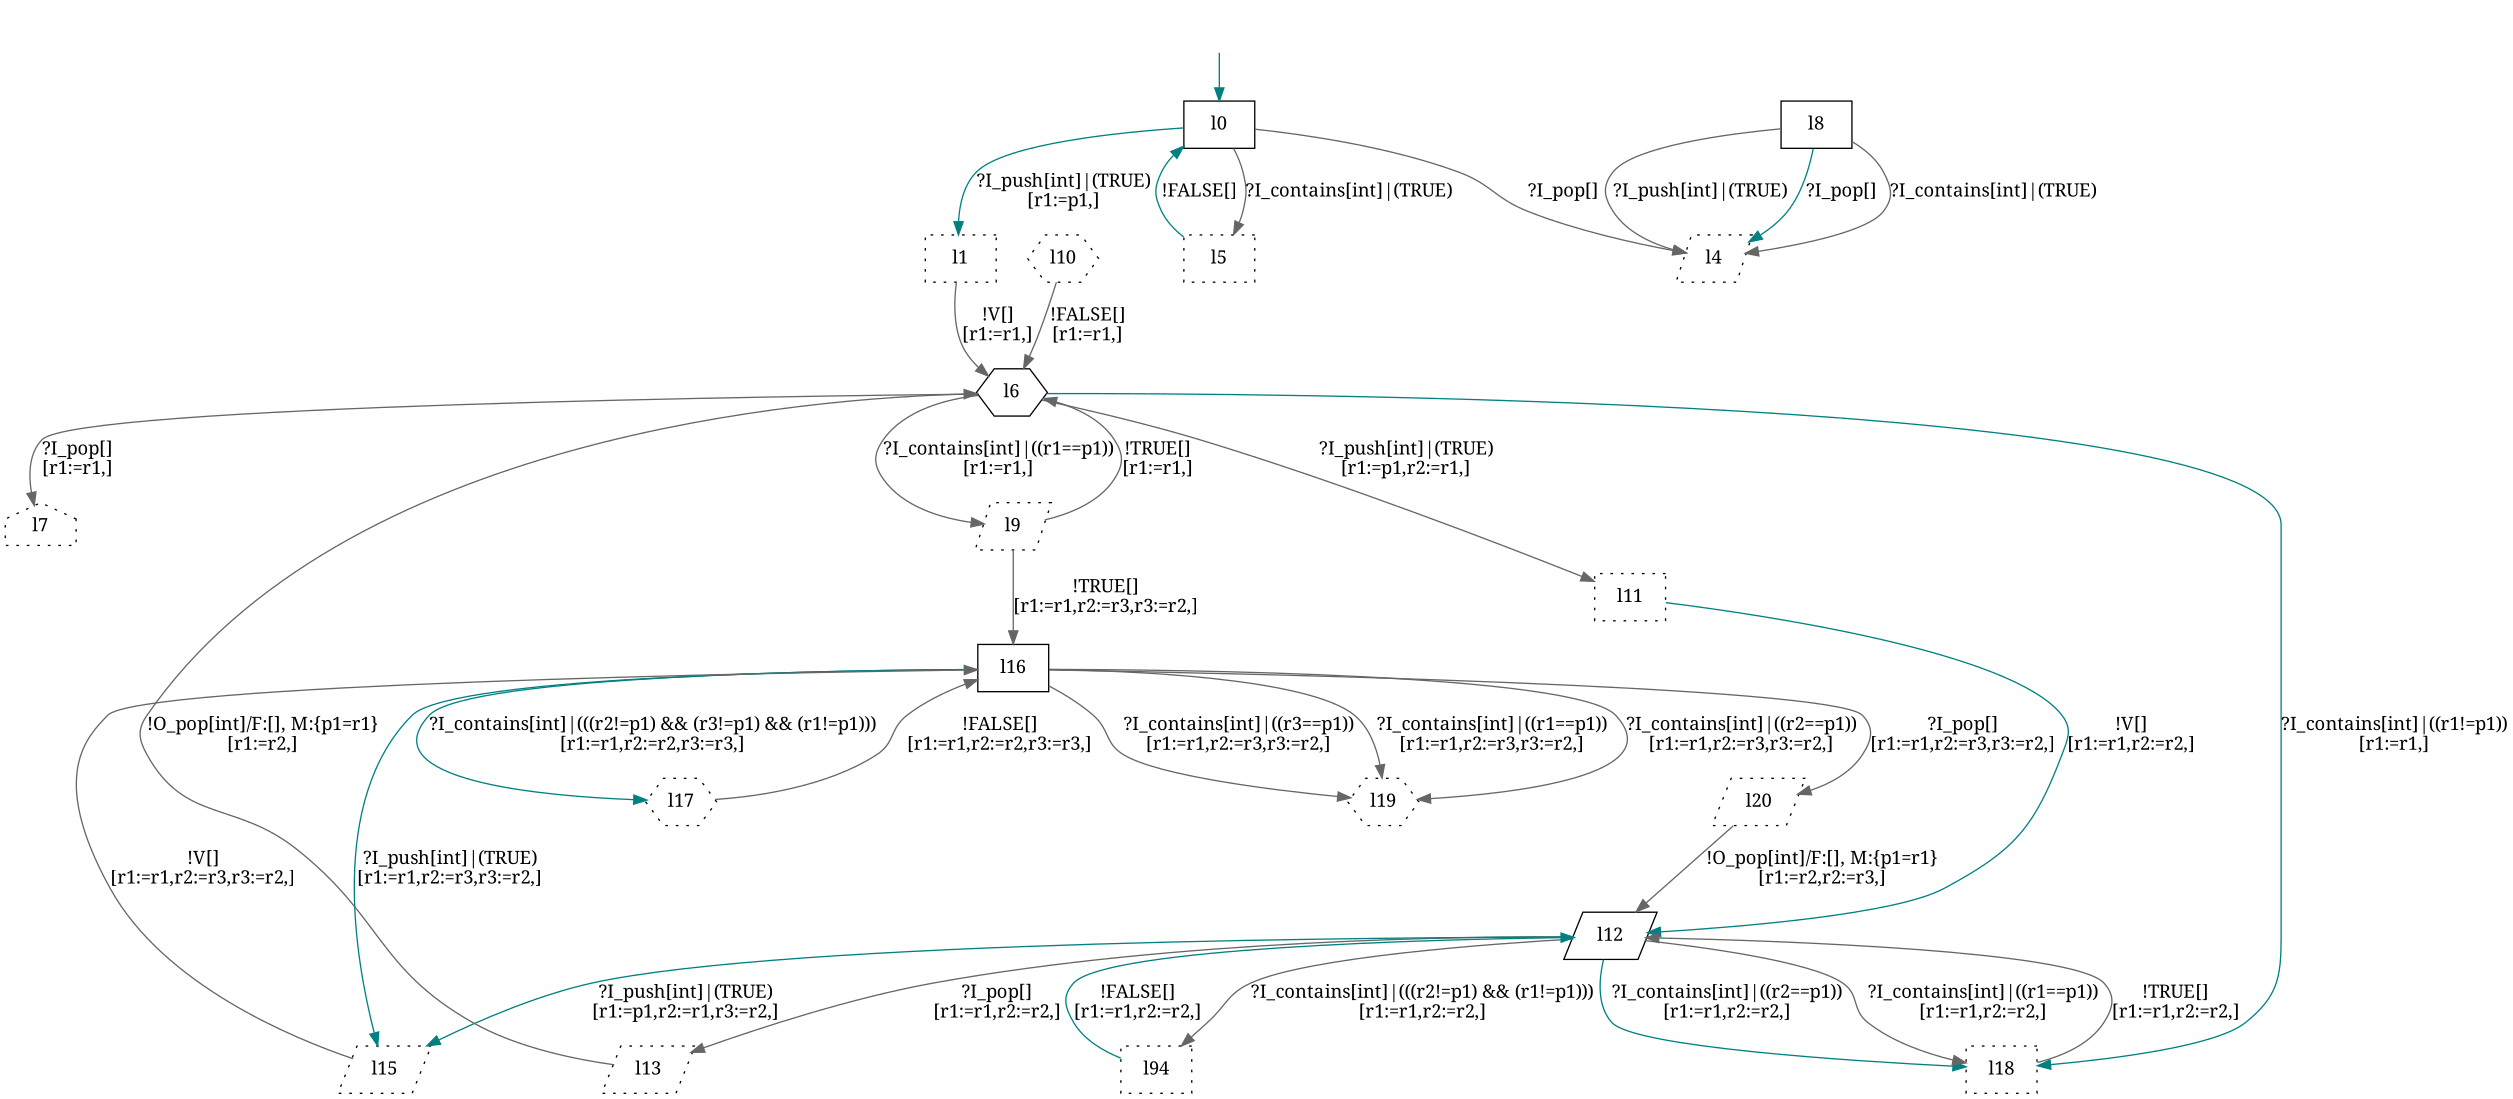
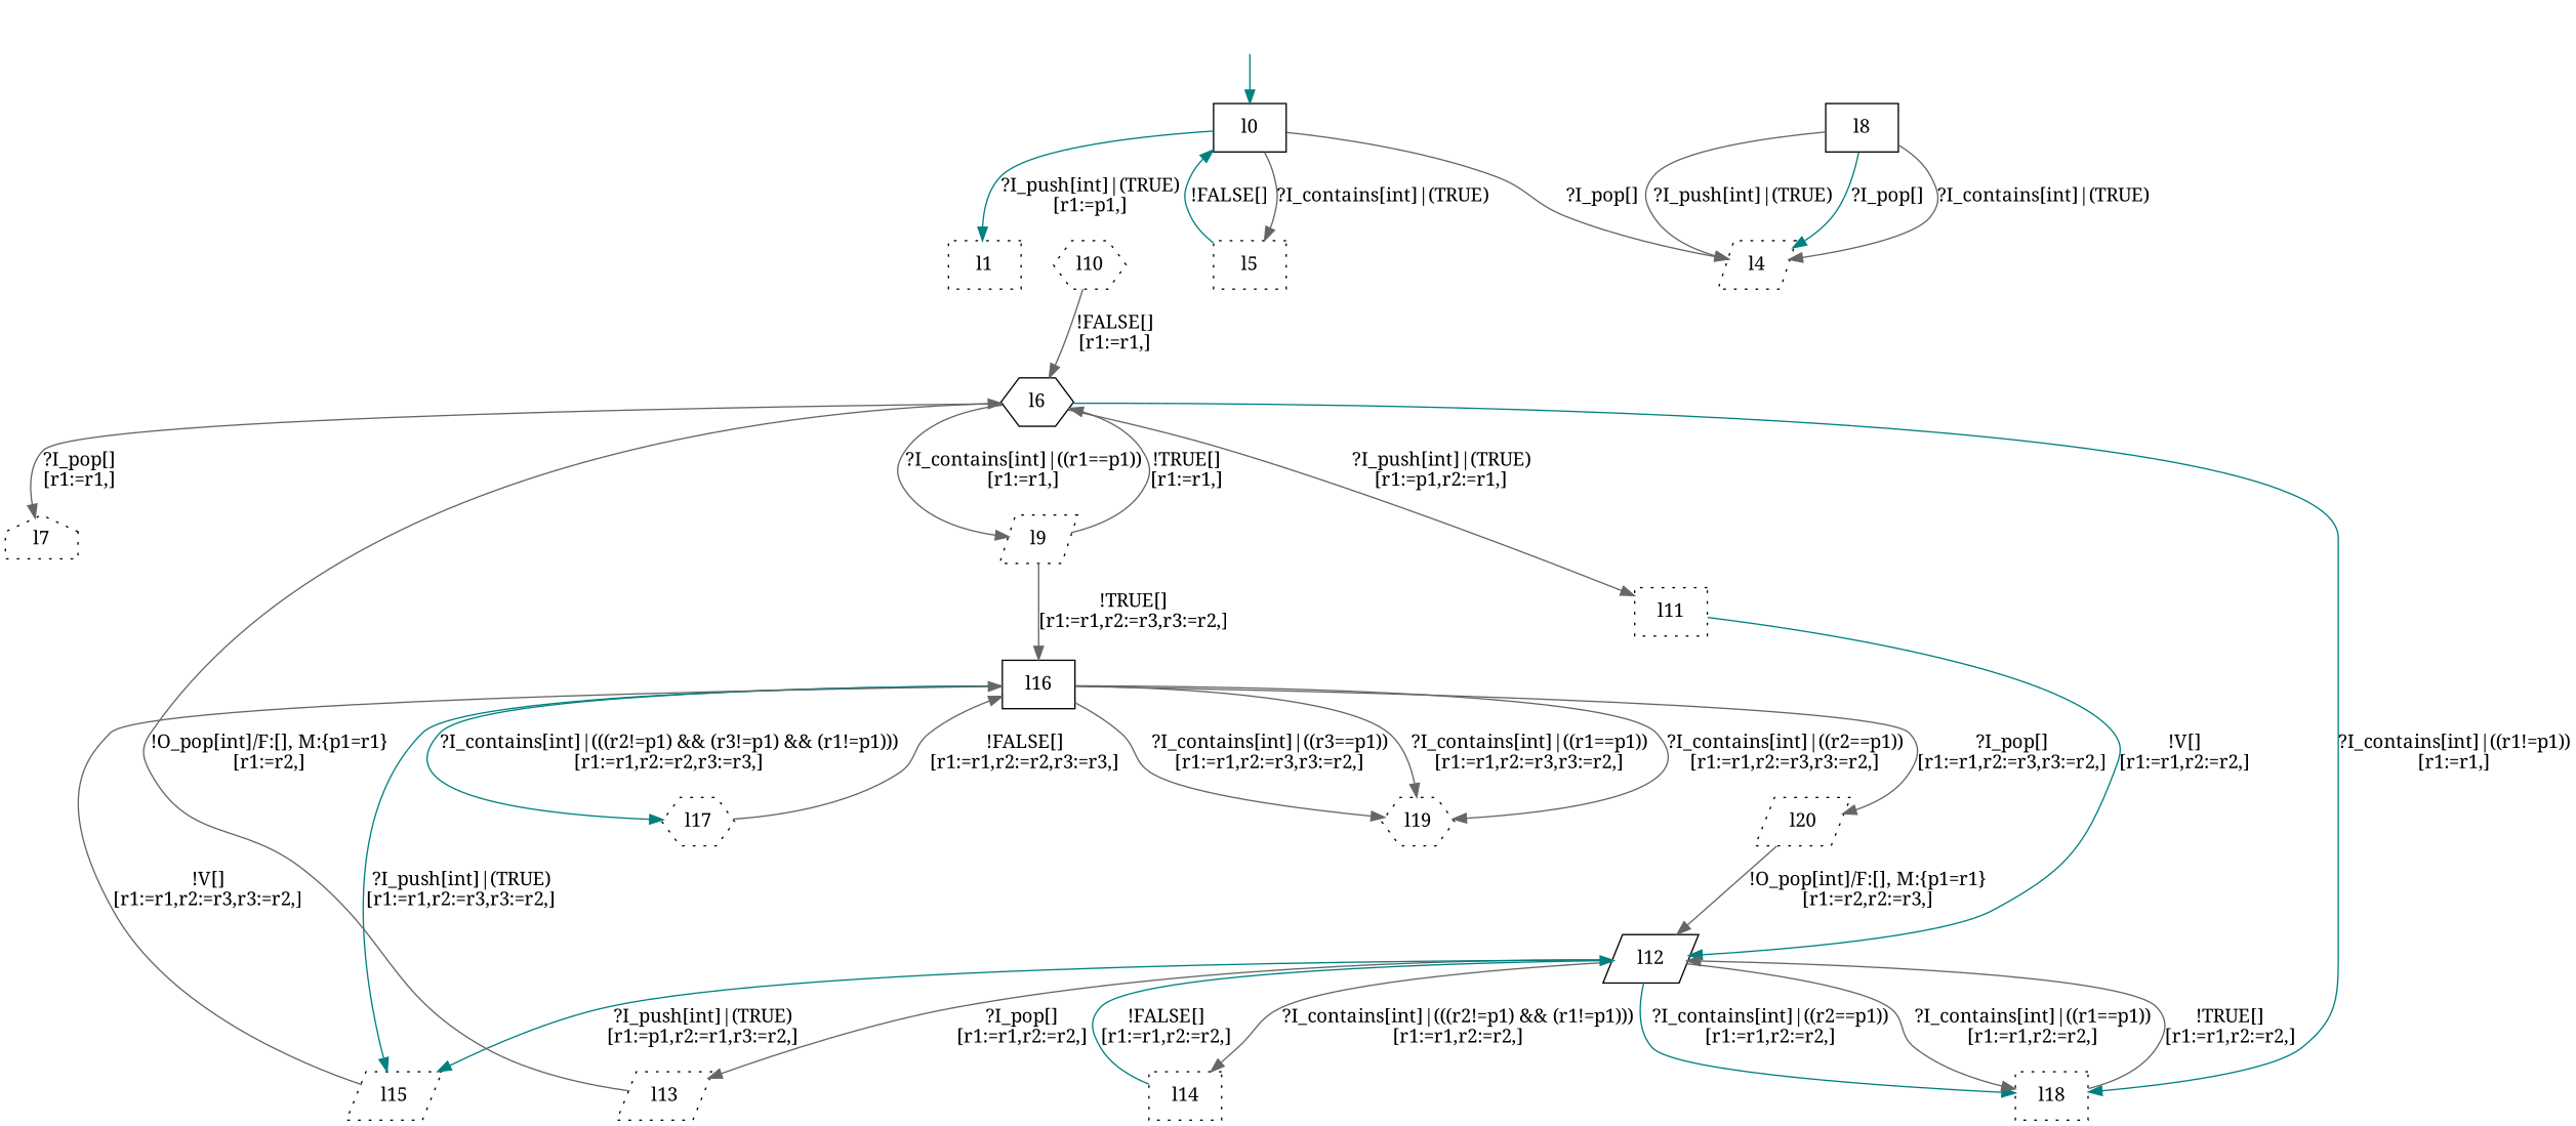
  digraph {
    fontname="Noto Serif"
    node [fontname="Noto Serif" shape=box style=dotted]
    edge [color=gray40 fontname="Noto Serif"]
    "" [shape=none style=""]
    l0 [style=solid]
    l1
    l4 [shape=parallelogram]
    l5
    l6 [shape=hexagon style=solid]
    l7 [shape=house]
    l9 [shape=parallelogram]
    l11
    l18
    l8 [style=solid]
    l16 [style=solid]
    l10 [shape=hexagon]
    l12 [shape=parallelogram style=solid]
    l13 [shape=parallelogram]
-   l14 [label=l94]
+   l14
    l15 [shape=parallelogram]
    l17 [shape=hexagon]
    l19 [shape=hexagon]
    l20 [shape=parallelogram]
    "" -> l0 [color=teal]
    l0 -> l1 [color=teal label=<?I_push[int]|(TRUE)<BR />[r1:=p1,]>]
    l0 -> l4 [label=<?I_pop[]>]
    l0 -> l5 [label=<?I_contains[int]|(TRUE)>]
-   l1 -> l6 [label=<!V[]<BR />[r1:=r1,]>]
    l5 -> l0 [color=teal label=<!FALSE[]>]
    l6 -> l7 [label=<?I_pop[]<BR />[r1:=r1,]>]
    l6 -> l9 [label=<?I_contains[int]|((r1==p1))<BR />[r1:=r1,]>]
    l6 -> l11 [label=<?I_push[int]|(TRUE)<BR />[r1:=p1,r2:=r1,]>]
    l6 -> l18 [color=teal label=<?I_contains[int]|((r1!=p1))<BR />[r1:=r1,]>]
    l9 -> l6 [label=<!TRUE[]<BR />[r1:=r1,]>]
    l9 -> l16 [label=<!TRUE[]<BR />[r1:=r1,r2:=r3,r3:=r2,]>]
    l11 -> l12 [color=teal label=<!V[]<BR />[r1:=r1,r2:=r2,]>]
    l18 -> l12 [label=<!TRUE[]<BR />[r1:=r1,r2:=r2,]>]
    l8 -> l4 [label=<?I_push[int]|(TRUE)>]
    l8 -> l4 [color=teal label=<?I_pop[]>]
    l8 -> l4 [label=<?I_contains[int]|(TRUE)>]
    l16 -> l15 [color=teal label=<?I_push[int]|(TRUE)<BR />[r1:=r1,r2:=r3,r3:=r2,]>]
    l16 -> l17 [color=teal label=<?I_contains[int]|(((r2!=p1) &amp;&amp; (r3!=p1) &amp;&amp; (r1!=p1)))<BR />[r1:=r1,r2:=r2,r3:=r3,]>]
    l16 -> l19 [label=<?I_contains[int]|((r2==p1))<BR />[r1:=r1,r2:=r3,r3:=r2,]>]
    l16 -> l19 [label=<?I_contains[int]|((r3==p1))<BR />[r1:=r1,r2:=r3,r3:=r2,]>]
    l16 -> l19 [label=<?I_contains[int]|((r1==p1))<BR />[r1:=r1,r2:=r3,r3:=r2,]>]
    l16 -> l20 [label=<?I_pop[]<BR />[r1:=r1,r2:=r3,r3:=r2,]>]
    l10 -> l6 [label=<!FALSE[]<BR />[r1:=r1,]>]
    l12 -> l18 [color=teal label=<?I_contains[int]|((r2==p1))<BR />[r1:=r1,r2:=r2,]>]
    l12 -> l18 [label=<?I_contains[int]|((r1==p1))<BR />[r1:=r1,r2:=r2,]>]
    l12 -> l13 [label=<?I_pop[]<BR />[r1:=r1,r2:=r2,]>]
    l12 -> l14 [label=<?I_contains[int]|(((r2!=p1) &amp;&amp; (r1!=p1)))<BR />[r1:=r1,r2:=r2,]>]
    l12 -> l15 [color=teal label=<?I_push[int]|(TRUE)<BR />[r1:=p1,r2:=r1,r3:=r2,]>]
    l13 -> l6 [label=<!O_pop[int]/F:[], M:{p1=r1}<BR />[r1:=r2,]>]
    l14 -> l12 [color=teal label=<!FALSE[]<BR />[r1:=r1,r2:=r2,]>]
    l15 -> l16 [label=<!V[]<BR />[r1:=r1,r2:=r3,r3:=r2,]>]
    l17 -> l16 [label=<!FALSE[]<BR />[r1:=r1,r2:=r2,r3:=r3,]>]
    l20 -> l12 [label=<!O_pop[int]/F:[], M:{p1=r1}<BR />[r1:=r2,r2:=r3,]>]
  }
